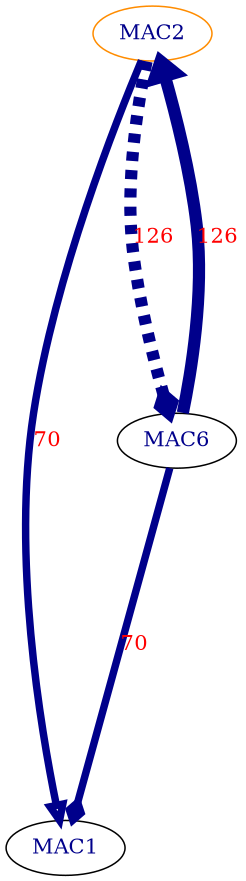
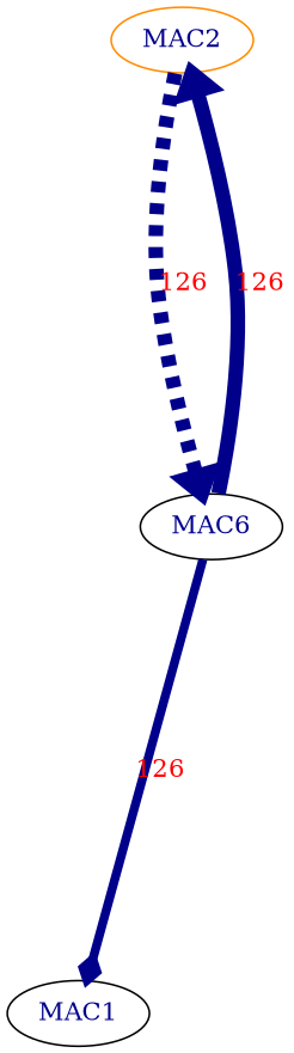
  digraph {
    nodesep=1
    ranksep=3
    node [color=black fontcolor=darkblue]
    edge [arrowhead=onormal color=darkblue fontcolor=red labeldistance=0 penwidth=4.888888888888889 style=bold]
    n1 [label=MAC1]
    n2 [color=darkorange label=MAC2]
    n3 [label=MAC6]
-   n2 -> n1 [label=70]
-   n2 -> n3 [arrowhead=diamond label=126 penwidth=8.0 style=dashed]
-   n3 -> n1 [arrowhead=diamond label=70]
+   n2 -> n3 [label=126 penwidth=8.0 style=dashed]
+   n3 -> n1 [arrowhead=diamond label=126]
    n3 -> n2 [label=126 penwidth=8.0]
  }
